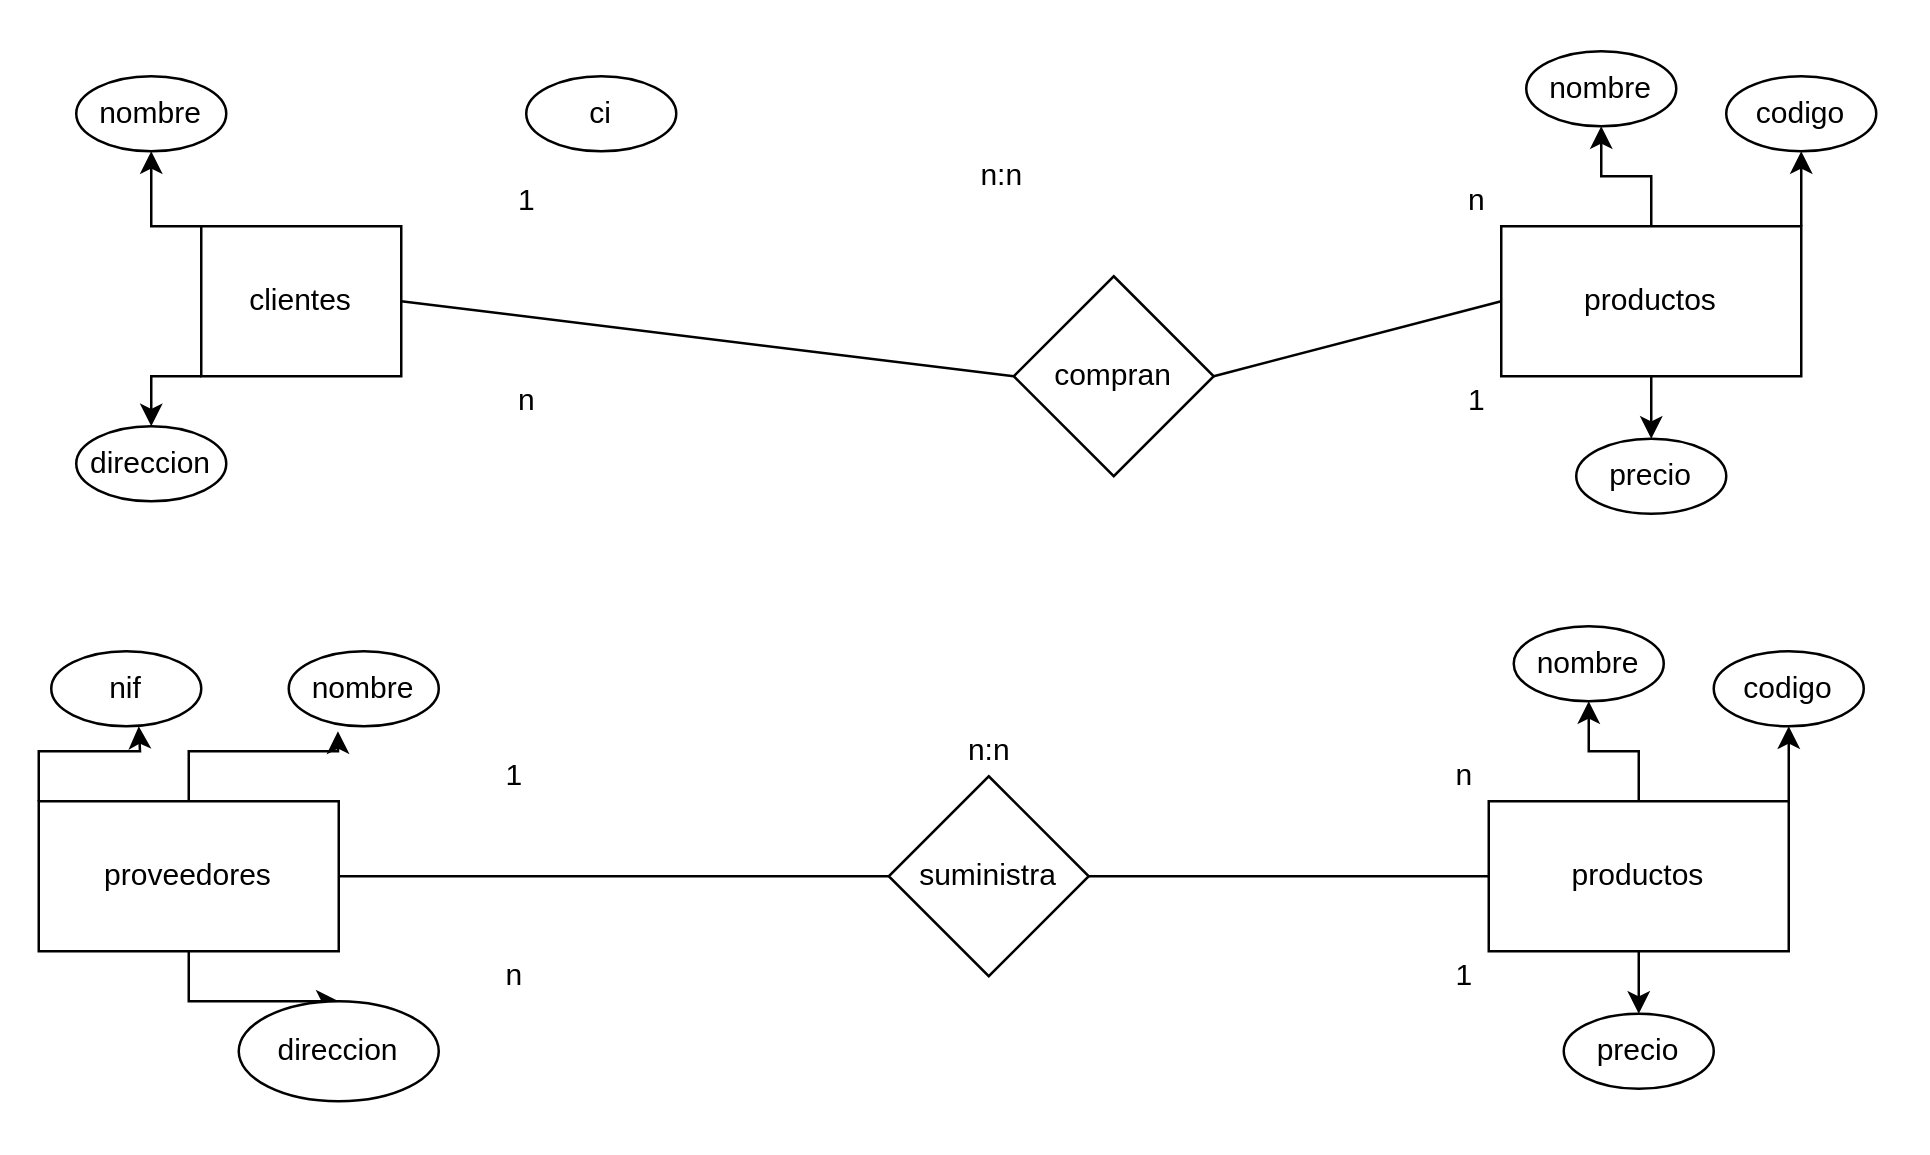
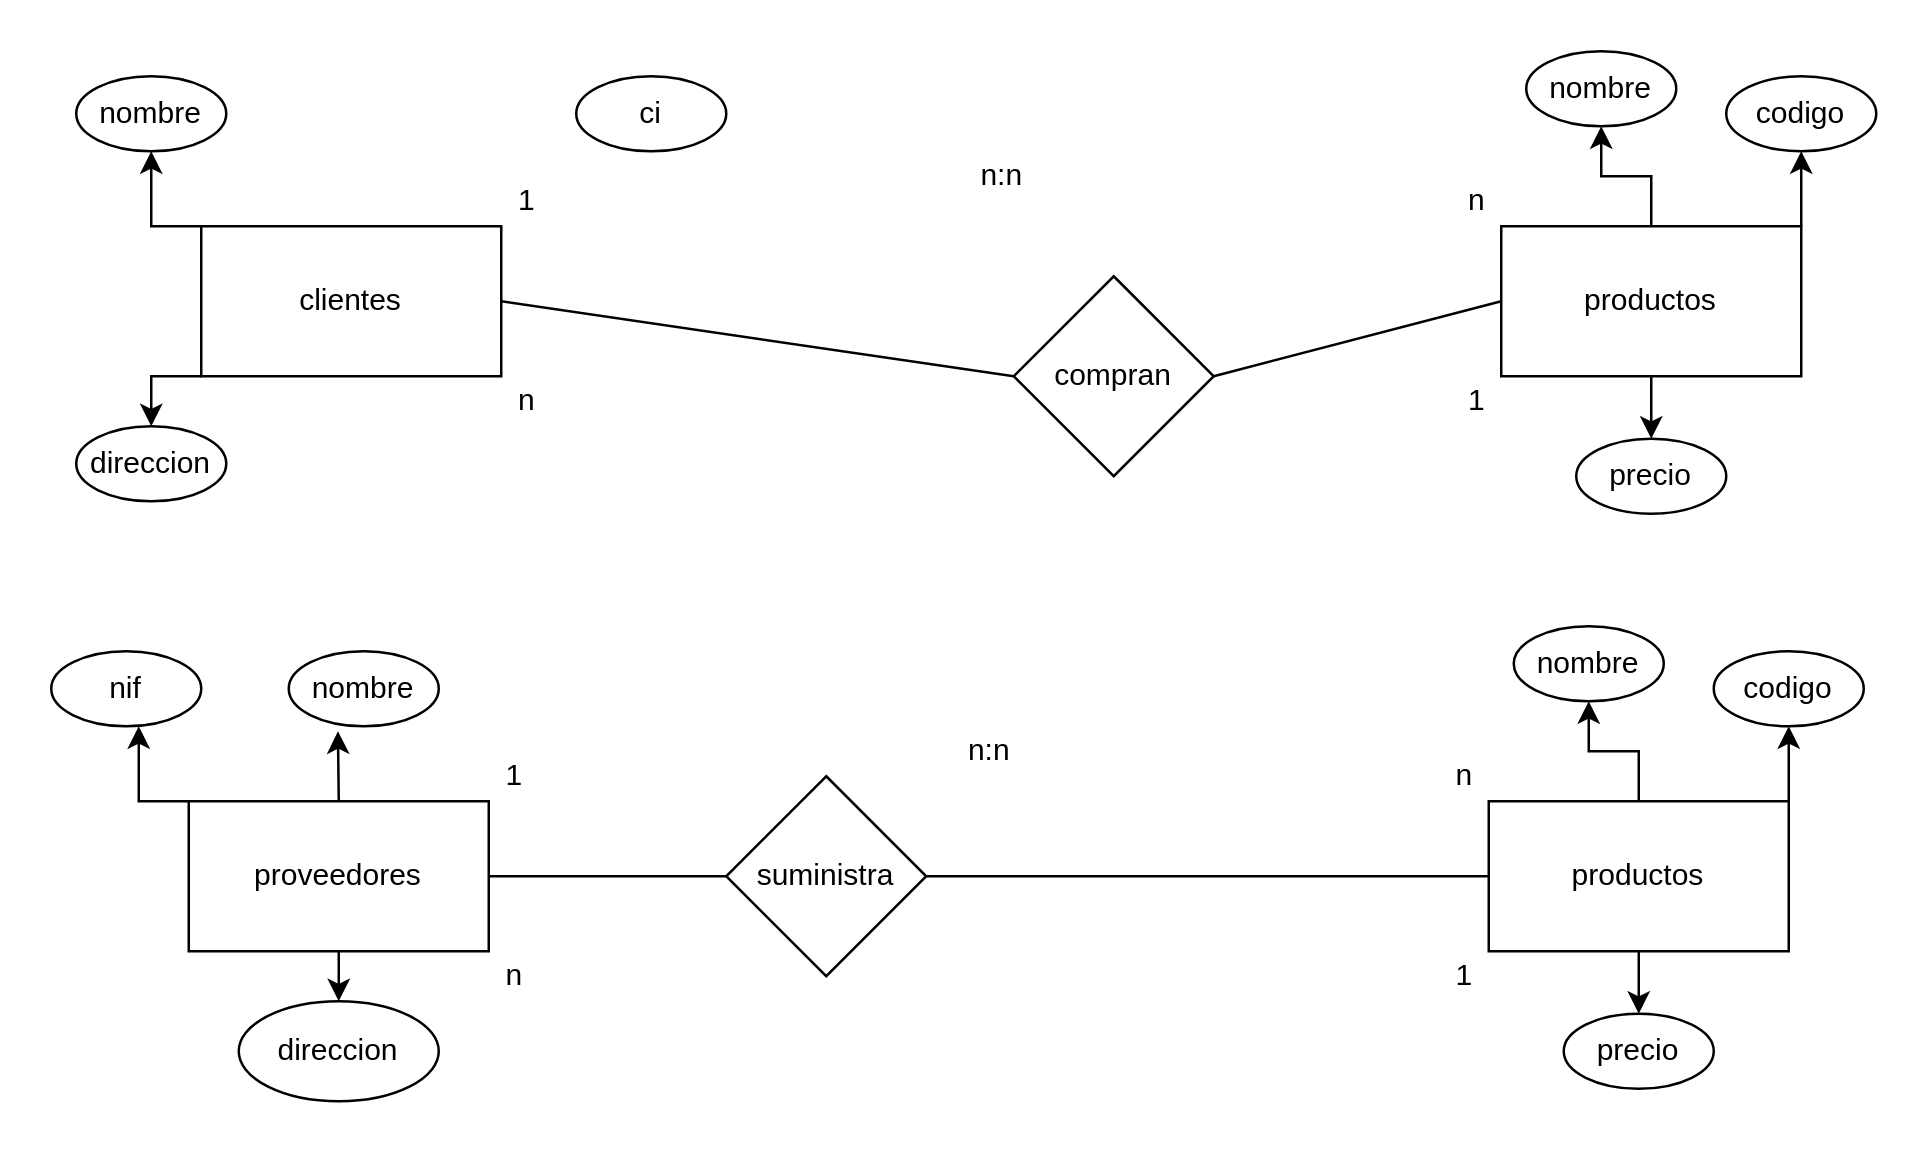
  <mxCell id="0" />
  <mxCell id="1" parent="0" />
  <mxCell id="2" value="compran" style="rhombus;whiteSpace=wrap;html=1;" parent="1" vertex="1"><mxGeometry x="405" y="110" width="80" height="80" as="geometry" /></mxCell>
  <mxCell id="3" style="edgeStyle=orthogonalEdgeStyle;rounded=0;orthogonalLoop=1;jettySize=auto;html=1;exitX=0;exitY=0;exitDx=0;exitDy=0;entryX=0.5;entryY=1;entryDx=0;entryDy=0;" parent="1" source="5" target="21" edge="1"><mxGeometry relative="1" as="geometry" /></mxCell>
  <mxCell id="4" style="edgeStyle=orthogonalEdgeStyle;rounded=0;orthogonalLoop=1;jettySize=auto;html=1;exitX=0;exitY=1;exitDx=0;exitDy=0;entryX=0.5;entryY=0;entryDx=0;entryDy=0;" parent="1" source="5" target="19" edge="1"><mxGeometry relative="1" as="geometry" /></mxCell>
- <mxCell id="5" value="clientes" style="rounded=0;whiteSpace=wrap;html=1;" parent="1" vertex="1"><mxGeometry x="80" y="90" width="80" height="60" as="geometry" /></mxCell>
+ <mxCell id="5" value="clientes" style="rounded=0;whiteSpace=wrap;html=1;" parent="1" vertex="1"><mxGeometry x="80" y="90" width="120" height="60" as="geometry" /></mxCell>
  <mxCell id="6" style="edgeStyle=orthogonalEdgeStyle;rounded=0;orthogonalLoop=1;jettySize=auto;html=1;exitX=1;exitY=0;exitDx=0;exitDy=0;entryX=0.5;entryY=1;entryDx=0;entryDy=0;" parent="1" source="9" target="17" edge="1"><mxGeometry relative="1" as="geometry" /></mxCell>
  <mxCell id="7" style="edgeStyle=orthogonalEdgeStyle;rounded=0;orthogonalLoop=1;jettySize=auto;html=1;exitX=0.5;exitY=0;exitDx=0;exitDy=0;entryX=0.5;entryY=1;entryDx=0;entryDy=0;" parent="1" source="9" target="18" edge="1"><mxGeometry relative="1" as="geometry" /></mxCell>
  <mxCell id="8" style="edgeStyle=orthogonalEdgeStyle;rounded=0;orthogonalLoop=1;jettySize=auto;html=1;exitX=0.5;exitY=1;exitDx=0;exitDy=0;entryX=0.5;entryY=0;entryDx=0;entryDy=0;" parent="1" source="9" target="22" edge="1"><mxGeometry relative="1" as="geometry" /></mxCell>
  <mxCell id="9" value="productos" style="rounded=0;whiteSpace=wrap;html=1;" parent="1" vertex="1"><mxGeometry x="600" y="90" width="120" height="60" as="geometry" /></mxCell>
  <mxCell id="10" value="" style="endArrow=none;html=1;rounded=0;exitX=1;exitY=0.5;exitDx=0;exitDy=0;entryX=0;entryY=0.5;entryDx=0;entryDy=0;" parent="1" source="5" target="2" edge="1"><mxGeometry width="50" height="50" relative="1" as="geometry"><mxPoint x="400" y="150" as="sourcePoint" /><mxPoint x="450" y="100" as="targetPoint" /></mxGeometry></mxCell>
  <mxCell id="11" value="" style="endArrow=none;html=1;rounded=0;entryX=0;entryY=0.5;entryDx=0;entryDy=0;exitX=1;exitY=0.5;exitDx=0;exitDy=0;" parent="1" source="2" target="9" edge="1"><mxGeometry width="50" height="50" relative="1" as="geometry"><mxPoint x="400" y="150" as="sourcePoint" /><mxPoint x="450" y="100" as="targetPoint" /></mxGeometry></mxCell>
  <mxCell id="12" value="1" style="text;html=1;align=center;verticalAlign=middle;resizable=0;points=[];autosize=1;strokeColor=none;fillColor=none;" parent="1" vertex="1"><mxGeometry x="200" y="70" width="20" height="20" as="geometry" /></mxCell>
  <mxCell id="13" value="n" style="text;html=1;align=center;verticalAlign=middle;resizable=0;points=[];autosize=1;strokeColor=none;fillColor=none;" parent="1" vertex="1"><mxGeometry x="580" y="70" width="20" height="20" as="geometry" /></mxCell>
  <mxCell id="14" value="1" style="text;html=1;align=center;verticalAlign=middle;resizable=0;points=[];autosize=1;strokeColor=none;fillColor=none;" parent="1" vertex="1"><mxGeometry x="580" y="150" width="20" height="20" as="geometry" /></mxCell>
  <mxCell id="15" value="n" style="text;html=1;align=center;verticalAlign=middle;resizable=0;points=[];autosize=1;strokeColor=none;fillColor=none;" parent="1" vertex="1"><mxGeometry x="200" y="150" width="20" height="20" as="geometry" /></mxCell>
  <mxCell id="16" value="n:n" style="text;html=1;align=center;verticalAlign=middle;resizable=0;points=[];autosize=1;strokeColor=none;fillColor=none;" parent="1" vertex="1"><mxGeometry x="385" y="60" width="30" height="20" as="geometry" /></mxCell>
  <mxCell id="17" value="codigo" style="ellipse;whiteSpace=wrap;html=1;" parent="1" vertex="1"><mxGeometry x="690" y="30" width="60" height="30" as="geometry" /></mxCell>
  <mxCell id="18" value="nombre" style="ellipse;whiteSpace=wrap;html=1;" parent="1" vertex="1"><mxGeometry x="610" y="20" width="60" height="30" as="geometry" /></mxCell>
  <mxCell id="19" value="direccion" style="ellipse;whiteSpace=wrap;html=1;" parent="1" vertex="1"><mxGeometry x="30" y="170" width="60" height="30" as="geometry" /></mxCell>
- <mxCell id="20" value="ci" style="ellipse;whiteSpace=wrap;html=1;" parent="1" vertex="1"><mxGeometry x="210" y="30" width="60" height="30" as="geometry" /></mxCell>
+ <mxCell id="20" value="ci" style="ellipse;whiteSpace=wrap;html=1;" parent="1" vertex="1"><mxGeometry x="230" y="30" width="60" height="30" as="geometry" /></mxCell>
  <mxCell id="21" value="nombre" style="ellipse;whiteSpace=wrap;html=1;" parent="1" vertex="1"><mxGeometry x="30" y="30" width="60" height="30" as="geometry" /></mxCell>
  <mxCell id="22" value="precio" style="ellipse;whiteSpace=wrap;html=1;" parent="1" vertex="1"><mxGeometry x="630" y="175" width="60" height="30" as="geometry" /></mxCell>
- <mxCell id="23" value="suministra" style="rhombus;whiteSpace=wrap;html=1;" parent="1" vertex="1"><mxGeometry x="355" y="310" width="80" height="80" as="geometry" /></mxCell>
+ <mxCell id="23" value="suministra" style="rhombus;whiteSpace=wrap;html=1;" parent="1" vertex="1"><mxGeometry x="290" y="310" width="80" height="80" as="geometry" /></mxCell>
  <mxCell id="24" style="edgeStyle=orthogonalEdgeStyle;rounded=0;orthogonalLoop=1;jettySize=auto;html=1;exitX=0;exitY=0;exitDx=0;exitDy=0;entryX=0.5;entryY=1;entryDx=0;entryDy=0;" parent="1" source="27" edge="1"><mxGeometry relative="1" as="geometry"><mxPoint x="55" y="290" as="targetPoint" /></mxGeometry></mxCell>
  <mxCell id="25" style="edgeStyle=orthogonalEdgeStyle;rounded=0;orthogonalLoop=1;jettySize=auto;html=1;exitX=0.5;exitY=0;exitDx=0;exitDy=0;entryX=0.328;entryY=1.067;entryDx=0;entryDy=0;entryPerimeter=0;" parent="1" source="27" target="42" edge="1"><mxGeometry relative="1" as="geometry" /></mxCell>
  <mxCell id="26" style="edgeStyle=orthogonalEdgeStyle;rounded=0;orthogonalLoop=1;jettySize=auto;html=1;exitX=0.5;exitY=1;exitDx=0;exitDy=0;entryX=0.5;entryY=0;entryDx=0;entryDy=0;" parent="1" source="27" target="41" edge="1"><mxGeometry relative="1" as="geometry" /></mxCell>
- <mxCell id="27" value="proveedores" style="rounded=0;whiteSpace=wrap;html=1;" parent="1" vertex="1"><mxGeometry x="15" y="320" width="120" height="60" as="geometry" /></mxCell>
+ <mxCell id="27" value="proveedores" style="rounded=0;whiteSpace=wrap;html=1;" parent="1" vertex="1"><mxGeometry x="75" y="320" width="120" height="60" as="geometry" /></mxCell>
  <mxCell id="28" style="edgeStyle=orthogonalEdgeStyle;rounded=0;orthogonalLoop=1;jettySize=auto;html=1;exitX=1;exitY=0;exitDx=0;exitDy=0;entryX=0.5;entryY=1;entryDx=0;entryDy=0;" parent="1" source="31" target="39" edge="1"><mxGeometry relative="1" as="geometry" /></mxCell>
  <mxCell id="29" style="edgeStyle=orthogonalEdgeStyle;rounded=0;orthogonalLoop=1;jettySize=auto;html=1;exitX=0.5;exitY=0;exitDx=0;exitDy=0;entryX=0.5;entryY=1;entryDx=0;entryDy=0;" parent="1" source="31" target="40" edge="1"><mxGeometry relative="1" as="geometry" /></mxCell>
  <mxCell id="30" style="edgeStyle=orthogonalEdgeStyle;rounded=0;orthogonalLoop=1;jettySize=auto;html=1;exitX=0.5;exitY=1;exitDx=0;exitDy=0;entryX=0.5;entryY=0;entryDx=0;entryDy=0;" parent="1" source="31" target="43" edge="1"><mxGeometry relative="1" as="geometry" /></mxCell>
  <mxCell id="31" value="productos" style="rounded=0;whiteSpace=wrap;html=1;" parent="1" vertex="1"><mxGeometry x="595" y="320" width="120" height="60" as="geometry" /></mxCell>
  <mxCell id="32" value="" style="endArrow=none;html=1;rounded=0;exitX=1;exitY=0.5;exitDx=0;exitDy=0;entryX=0;entryY=0.5;entryDx=0;entryDy=0;" parent="1" source="27" target="23" edge="1"><mxGeometry width="50" height="50" relative="1" as="geometry"><mxPoint x="395" y="380" as="sourcePoint" /><mxPoint x="445" y="330" as="targetPoint" /></mxGeometry></mxCell>
  <mxCell id="33" value="" style="endArrow=none;html=1;rounded=0;entryX=0;entryY=0.5;entryDx=0;entryDy=0;exitX=1;exitY=0.5;exitDx=0;exitDy=0;" parent="1" source="23" target="31" edge="1"><mxGeometry width="50" height="50" relative="1" as="geometry"><mxPoint x="395" y="380" as="sourcePoint" /><mxPoint x="445" y="330" as="targetPoint" /></mxGeometry></mxCell>
  <mxCell id="34" value="1" style="text;html=1;align=center;verticalAlign=middle;resizable=0;points=[];autosize=1;strokeColor=none;fillColor=none;" parent="1" vertex="1"><mxGeometry x="195" y="300" width="20" height="20" as="geometry" /></mxCell>
  <mxCell id="35" value="n" style="text;html=1;align=center;verticalAlign=middle;resizable=0;points=[];autosize=1;strokeColor=none;fillColor=none;" parent="1" vertex="1"><mxGeometry x="575" y="300" width="20" height="20" as="geometry" /></mxCell>
  <mxCell id="36" value="1" style="text;html=1;align=center;verticalAlign=middle;resizable=0;points=[];autosize=1;strokeColor=none;fillColor=none;" parent="1" vertex="1"><mxGeometry x="575" y="380" width="20" height="20" as="geometry" /></mxCell>
  <mxCell id="37" value="n" style="text;html=1;align=center;verticalAlign=middle;resizable=0;points=[];autosize=1;strokeColor=none;fillColor=none;" parent="1" vertex="1"><mxGeometry x="195" y="380" width="20" height="20" as="geometry" /></mxCell>
  <mxCell id="38" value="n:n" style="text;html=1;align=center;verticalAlign=middle;resizable=0;points=[];autosize=1;strokeColor=none;fillColor=none;" parent="1" vertex="1"><mxGeometry x="380" y="290" width="30" height="20" as="geometry" /></mxCell>
  <mxCell id="39" value="codigo" style="ellipse;whiteSpace=wrap;html=1;" parent="1" vertex="1"><mxGeometry x="685" y="260" width="60" height="30" as="geometry" /></mxCell>
  <mxCell id="40" value="nombre" style="ellipse;whiteSpace=wrap;html=1;" parent="1" vertex="1"><mxGeometry x="605" y="250" width="60" height="30" as="geometry" /></mxCell>
  <mxCell id="41" value="direccion" style="ellipse;whiteSpace=wrap;html=1;" parent="1" vertex="1"><mxGeometry x="95" y="400" width="80" height="40" as="geometry" /></mxCell>
  <mxCell id="42" value="nombre" style="ellipse;whiteSpace=wrap;html=1;" parent="1" vertex="1"><mxGeometry x="115" y="260" width="60" height="30" as="geometry" /></mxCell>
  <mxCell id="43" value="precio" style="ellipse;whiteSpace=wrap;html=1;" parent="1" vertex="1"><mxGeometry x="625" y="405" width="60" height="30" as="geometry" /></mxCell>
  <mxCell id="44" value="nif" style="ellipse;whiteSpace=wrap;html=1;" vertex="1" parent="1"><mxGeometry y="260" width="60" height="30" as="geometry" x="20" /></mxCell>
